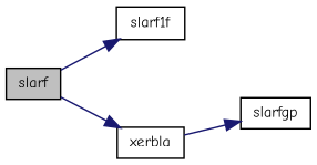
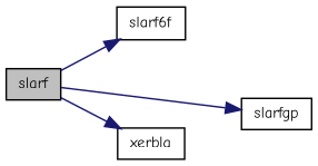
  digraph {
    fontname="Comic Neue"
    rankdir=LR
    node [color=black fillcolor=white fontname="Comic Neue" fontsize=10 shape=record style=filled]
    edge [color=midnightblue fontname="Comic Neue" fontsize=10 labelfontname=Helvetica labelfontsize=10 style=solid]
    n1 [fillcolor=grey75 fontcolor=black height=0.2 label=slarf width=0.4]
-   n2 [height=0.2 label=slarf1f width=0.4]
+   n2 [height=0.2 label=slarf6f width=0.4]
    n3 [height=0.2 label=slarfgp width=0.4]
    n4 [height=0.2 label=xerbla width=0.4]
    n1 -> n2
-   n4 -> n3
+   n1 -> n3
    n1 -> n4
  }
